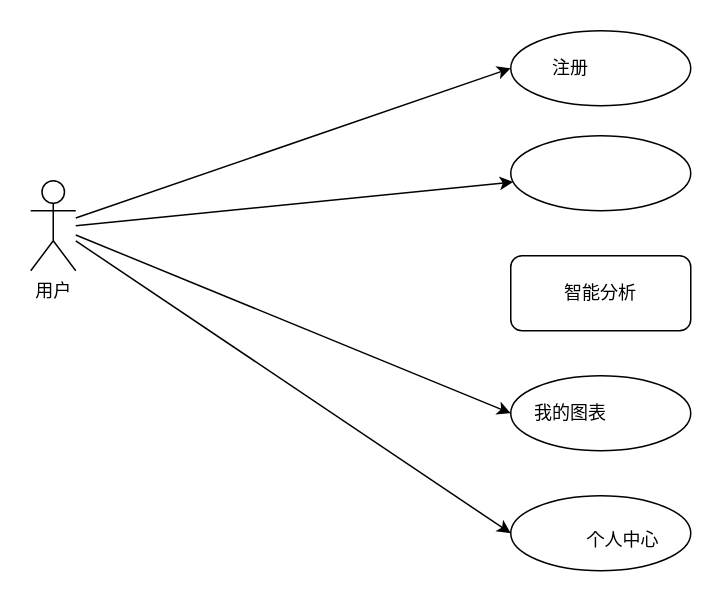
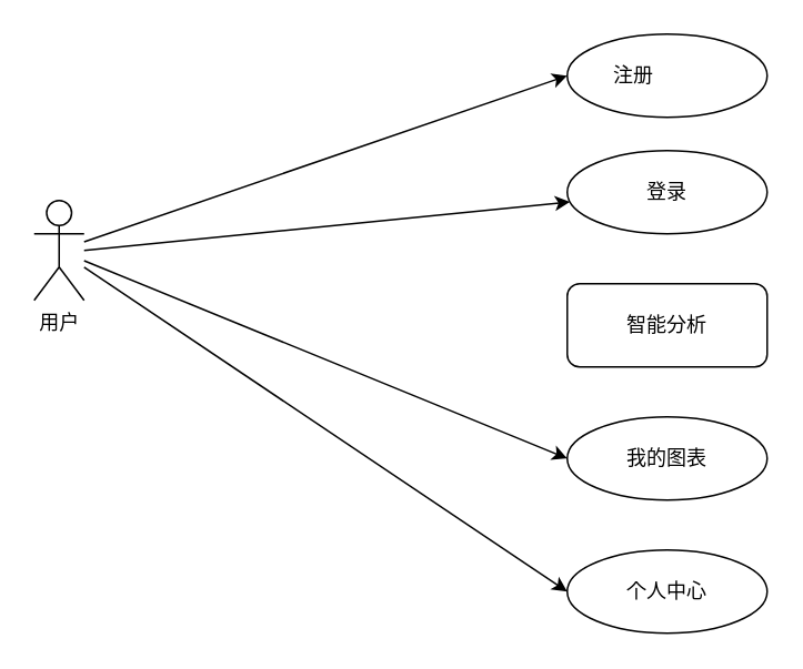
  <mxCell id="0" />
  <mxCell id="1" parent="0" />
  <mxCell id="2" style="rounded=0;orthogonalLoop=1;jettySize=auto;html=1;entryX=0;entryY=0.5;entryDx=0;entryDy=0;" edge="1" parent="1" source="4" target="5"><mxGeometry relative="1" as="geometry" /></mxCell>
  <mxCell id="3" style="rounded=0;orthogonalLoop=1;jettySize=auto;html=1;" edge="1" parent="1" target="7"><mxGeometry relative="1" as="geometry"><mxPoint x="100" y="150" as="targetPoint" /><mxPoint x="50" y="150" as="sourcePoint" /></mxGeometry></mxCell>
  <mxCell id="4" value="用户" style="shape=umlActor;verticalLabelPosition=bottom;verticalAlign=top;outlineConnect=0;html=1;labelPosition=center;align=center;" vertex="1" parent="1"><mxGeometry x="20" y="120" width="30" height="60" as="geometry" /></mxCell>
  <mxCell id="5" value="" style="ellipse;whiteSpace=wrap;html=1;" vertex="1" parent="1"><mxGeometry x="340" y="20" width="120" height="50" as="geometry" /></mxCell>
  <mxCell id="6" value="注册" style="text;html=1;align=center;verticalAlign=middle;whiteSpace=wrap;rounded=0;" vertex="1" parent="1"><mxGeometry x="350" y="30" width="60" height="30" as="geometry" /></mxCell>
  <mxCell id="7" value="" style="ellipse;whiteSpace=wrap;html=1;" vertex="1" parent="1"><mxGeometry x="340" y="90" width="120" height="50" as="geometry" /></mxCell>
+ <mxCell id="8" value="登录" style="text;html=1;align=center;verticalAlign=middle;whiteSpace=wrap;rounded=0;" vertex="1" parent="1"><mxGeometry x="370" y="100" width="60" height="30" as="geometry" /></mxCell>
  <mxCell id="9" value="智能分析" style="whiteSpace=wrap;html=1;rounded=1;" vertex="1" parent="1"><mxGeometry x="340" y="170" width="120" height="50" as="geometry" /></mxCell>
  <mxCell id="10" value="" style="ellipse;whiteSpace=wrap;html=1;" vertex="1" parent="1"><mxGeometry x="340" y="250" width="120" height="50" as="geometry" /></mxCell>
- <mxCell id="11" value="我的图表" style="text;html=1;align=center;verticalAlign=middle;whiteSpace=wrap;rounded=0;" vertex="1" parent="1"><mxGeometry x="350" y="260" width="60" height="30" as="geometry" /></mxCell>
+ <mxCell id="11" value="我的图表" style="text;html=1;align=center;verticalAlign=middle;whiteSpace=wrap;rounded=0;" vertex="1" parent="1"><mxGeometry x="370" y="260" width="60" height="30" as="geometry" /></mxCell>
  <mxCell id="12" style="rounded=0;orthogonalLoop=1;jettySize=auto;html=1;entryX=0;entryY=0.5;entryDx=0;entryDy=0;" edge="1" parent="1" source="4" target="10"><mxGeometry relative="1" as="geometry"><mxPoint x="330" y="200" as="targetPoint" /><mxPoint x="70" y="169" as="sourcePoint" /></mxGeometry></mxCell>
  <mxCell id="13" style="rounded=0;orthogonalLoop=1;jettySize=auto;html=1;entryX=0;entryY=0.5;entryDx=0;entryDy=0;" edge="1" parent="1" target="14" source="4"><mxGeometry relative="1" as="geometry"><mxPoint x="40" y="474" as="sourcePoint" /></mxGeometry></mxCell>
  <mxCell id="14" value="" style="ellipse;whiteSpace=wrap;html=1;" vertex="1" parent="1"><mxGeometry x="340" y="330" width="120" height="50" as="geometry" /></mxCell>
- <mxCell id="15" value="个人中心" style="text;html=1;align=center;verticalAlign=middle;whiteSpace=wrap;rounded=0;" vertex="1" parent="1"><mxGeometry x="385" y="345" width="60" height="30" as="geometry" /></mxCell>
+ <mxCell id="15" value="个人中心" style="text;html=1;align=center;verticalAlign=middle;whiteSpace=wrap;rounded=0;" vertex="1" parent="1"><mxGeometry x="370" y="340" width="60" height="30" as="geometry" /></mxCell>
